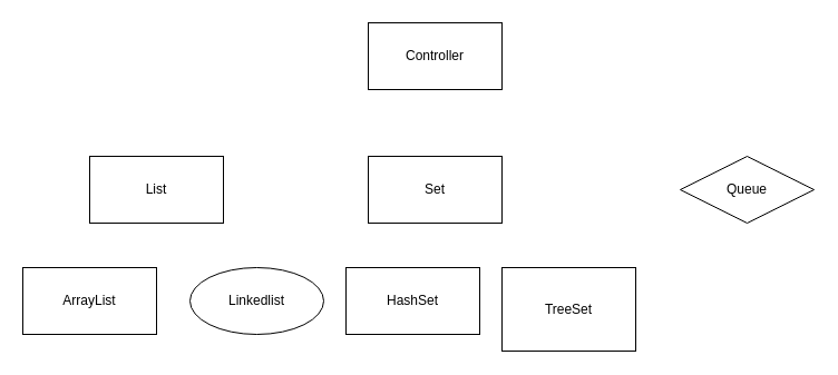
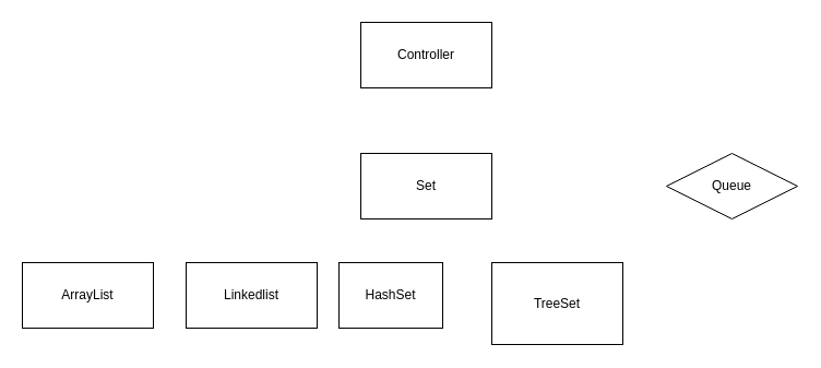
  <mxCell id="0" />
  <mxCell id="1" parent="0" />
  <mxCell id="2" value="Controller" style="whiteSpace=wrap;html=1;" vertex="1" parent="1"><mxGeometry x="330" y="20" width="120" height="60" as="geometry" /></mxCell>
  <mxCell id="3" value="Queue" style="rhombus;whiteSpace=wrap;html=1;" vertex="1" parent="1"><mxGeometry x="610" y="140" width="120" height="60" as="geometry" /></mxCell>
  <mxCell id="4" value="Set" style="whiteSpace=wrap;html=1;" vertex="1" parent="1"><mxGeometry x="330" y="140" width="120" height="60" as="geometry" /></mxCell>
- <mxCell id="5" value="List" style="whiteSpace=wrap;html=1;" vertex="1" parent="1"><mxGeometry x="80" y="140" width="120" height="60" as="geometry" /></mxCell>
  <mxCell id="6" value="ArrayList" style="whiteSpace=wrap;html=1;" vertex="1" parent="1"><mxGeometry x="20" y="240" width="120" height="60" as="geometry" /></mxCell>
- <mxCell id="7" value="Linkedlist" style="ellipse;whiteSpace=wrap;html=1;" vertex="1" parent="1"><mxGeometry x="170" y="240" width="120" height="60" as="geometry" /></mxCell>
- <mxCell id="8" value="HashSet" style="rounded=0;whiteSpace=wrap;html=1;" vertex="1" parent="1"><mxGeometry x="310" y="240" width="120" height="60" as="geometry" /></mxCell>
+ <mxCell id="7" value="Linkedlist" style="whiteSpace=wrap;html=1;" vertex="1" parent="1"><mxGeometry x="170" y="240" width="120" height="60" as="geometry" /></mxCell>
+ <mxCell id="8" value="HashSet" style="rounded=0;whiteSpace=wrap;html=1;" vertex="1" parent="1"><mxGeometry x="310" y="240" width="95" height="60" as="geometry" /></mxCell>
  <mxCell id="9" value="TreeSet" style="rounded=0;whiteSpace=wrap;html=1;" vertex="1" parent="1"><mxGeometry x="450" y="240" width="120" height="75" as="geometry" /></mxCell>
